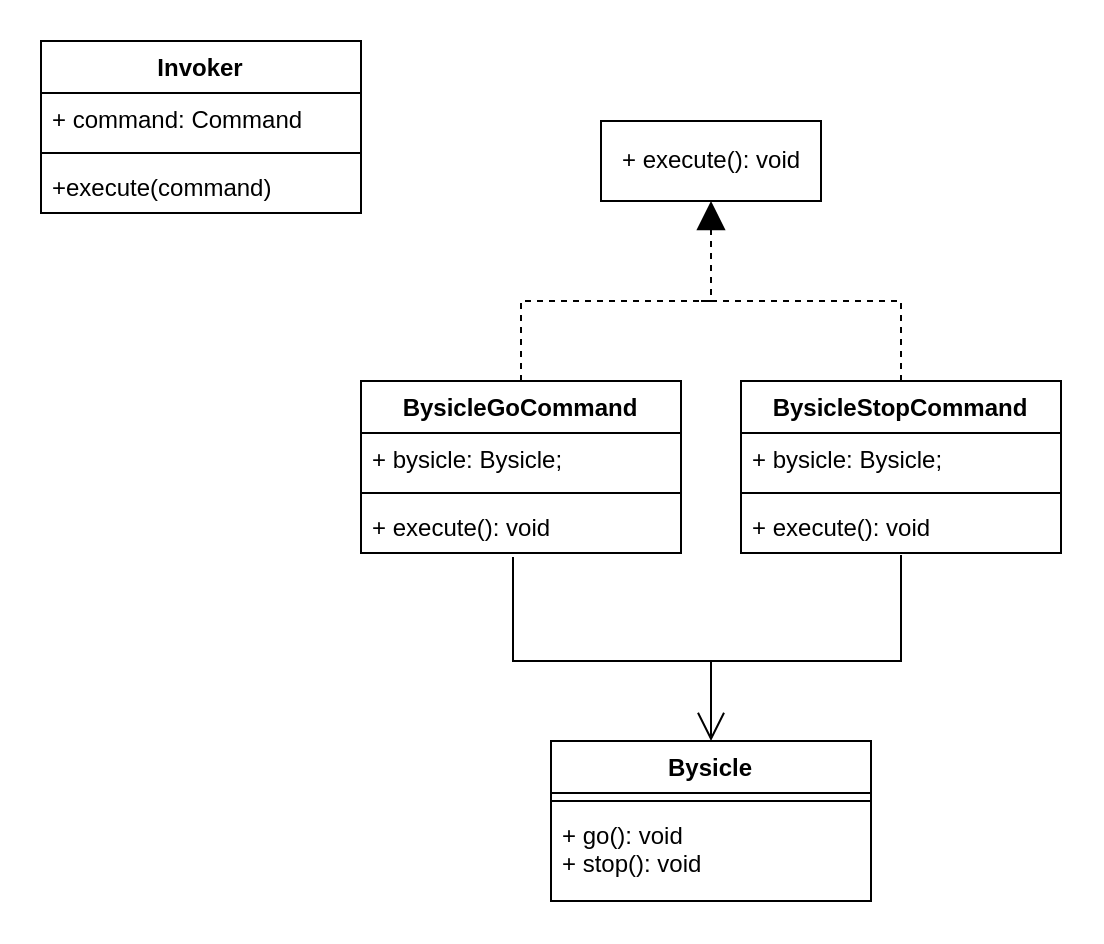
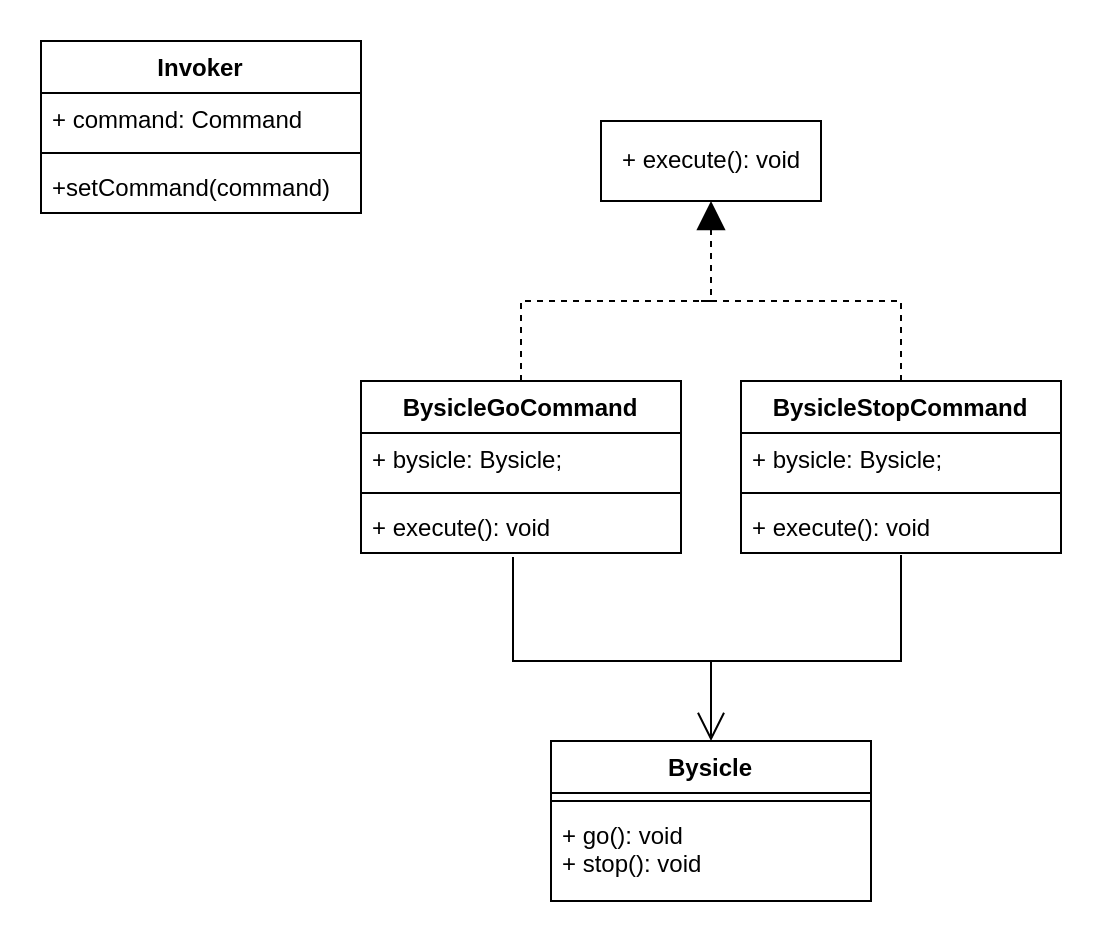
  <mxCell id="0" />
  <mxCell id="1" parent="0" />
  <mxCell id="2" value="BysicleGoCommand" style="swimlane;fontStyle=1;align=center;verticalAlign=top;childLayout=stackLayout;horizontal=1;startSize=26;horizontalStack=0;resizeParent=1;resizeParentMax=0;resizeLast=0;collapsible=1;marginBottom=0;" vertex="1" parent="1"><mxGeometry x="180" y="190" width="160" height="86" as="geometry" /></mxCell>
  <mxCell id="3" value="+ bysicle: Bysicle;" style="text;strokeColor=none;fillColor=none;align=left;verticalAlign=top;spacingLeft=4;spacingRight=4;overflow=hidden;rotatable=0;points=[[0,0.5],[1,0.5]];portConstraint=eastwest;" vertex="1" parent="2"><mxGeometry y="26" width="160" height="26" as="geometry" /></mxCell>
  <mxCell id="4" value="" style="line;strokeWidth=1;fillColor=none;align=left;verticalAlign=middle;spacingTop=-1;spacingLeft=3;spacingRight=3;rotatable=0;labelPosition=right;points=[];portConstraint=eastwest;" vertex="1" parent="2"><mxGeometry y="52" width="160" height="8" as="geometry" /></mxCell>
  <mxCell id="5" value="+ execute(): void" style="text;strokeColor=none;fillColor=none;align=left;verticalAlign=top;spacingLeft=4;spacingRight=4;overflow=hidden;rotatable=0;points=[[0,0.5],[1,0.5]];portConstraint=eastwest;" vertex="1" parent="2"><mxGeometry y="60" width="160" height="26" as="geometry" /></mxCell>
  <mxCell id="6" value="BysicleStopCommand" style="swimlane;fontStyle=1;align=center;verticalAlign=top;childLayout=stackLayout;horizontal=1;startSize=26;horizontalStack=0;resizeParent=1;resizeParentMax=0;resizeLast=0;collapsible=1;marginBottom=0;" vertex="1" parent="1"><mxGeometry x="370" y="190" width="160" height="86" as="geometry" /></mxCell>
  <mxCell id="7" value="+ bysicle: Bysicle;" style="text;strokeColor=none;fillColor=none;align=left;verticalAlign=top;spacingLeft=4;spacingRight=4;overflow=hidden;rotatable=0;points=[[0,0.5],[1,0.5]];portConstraint=eastwest;" vertex="1" parent="6"><mxGeometry y="26" width="160" height="26" as="geometry" /></mxCell>
  <mxCell id="8" value="" style="line;strokeWidth=1;fillColor=none;align=left;verticalAlign=middle;spacingTop=-1;spacingLeft=3;spacingRight=3;rotatable=0;labelPosition=right;points=[];portConstraint=eastwest;" vertex="1" parent="6"><mxGeometry y="52" width="160" height="8" as="geometry" /></mxCell>
  <mxCell id="9" value="+ execute(): void" style="text;strokeColor=none;fillColor=none;align=left;verticalAlign=top;spacingLeft=4;spacingRight=4;overflow=hidden;rotatable=0;points=[[0,0.5],[1,0.5]];portConstraint=eastwest;" vertex="1" parent="6"><mxGeometry y="60" width="160" height="26" as="geometry" /></mxCell>
  <mxCell id="10" value="" style="group" vertex="1" connectable="0" parent="1"><mxGeometry x="300" y="20" width="110" height="80" as="geometry" /></mxCell>
  <mxCell id="11" value="&lt;span style=&quot;text-align: left&quot;&gt;+ execute(): void&lt;/span&gt;" style="html=1;" vertex="1" parent="10"><mxGeometry y="40" width="110" height="40" as="geometry" /></mxCell>
  <mxCell id="12" value="" style="group" vertex="1" connectable="0" parent="1"><mxGeometry x="260" y="150" width="190" as="geometry" /></mxCell>
  <mxCell id="13" style="edgeStyle=orthogonalEdgeStyle;rounded=0;orthogonalLoop=1;jettySize=auto;html=1;exitX=0.5;exitY=0;exitDx=0;exitDy=0;dashed=1;endArrow=none;endFill=0;" edge="1" parent="12" source="6"><mxGeometry relative="1" as="geometry"><mxPoint x="90" as="targetPoint" /><Array as="points"><mxPoint x="190" /><mxPoint x="100" /></Array></mxGeometry></mxCell>
  <mxCell id="14" value="" style="endArrow=block;dashed=1;endFill=1;endSize=12;html=1;entryX=0.5;entryY=1;entryDx=0;entryDy=0;exitX=0.5;exitY=0;exitDx=0;exitDy=0;rounded=0;" edge="1" parent="12" source="2" target="11"><mxGeometry width="160" relative="1" as="geometry"><mxPoint x="-80" y="80" as="sourcePoint" /><mxPoint x="80" y="80" as="targetPoint" /><Array as="points"><mxPoint /><mxPoint x="95" /></Array></mxGeometry></mxCell>
  <mxCell id="15" value="Invoker" style="swimlane;fontStyle=1;align=center;verticalAlign=top;childLayout=stackLayout;horizontal=1;startSize=26;horizontalStack=0;resizeParent=1;resizeParentMax=0;resizeLast=0;collapsible=1;marginBottom=0;" vertex="1" parent="1"><mxGeometry x="20" y="20" width="160" height="86" as="geometry" /></mxCell>
  <mxCell id="16" value="+ command: Command" style="text;strokeColor=none;fillColor=none;align=left;verticalAlign=top;spacingLeft=4;spacingRight=4;overflow=hidden;rotatable=0;points=[[0,0.5],[1,0.5]];portConstraint=eastwest;" vertex="1" parent="15"><mxGeometry y="26" width="160" height="26" as="geometry" /></mxCell>
  <mxCell id="17" value="" style="line;strokeWidth=1;fillColor=none;align=left;verticalAlign=middle;spacingTop=-1;spacingLeft=3;spacingRight=3;rotatable=0;labelPosition=right;points=[];portConstraint=eastwest;" vertex="1" parent="15"><mxGeometry y="52" width="160" height="8" as="geometry" /></mxCell>
- <mxCell id="18" value="+execute(command)" style="text;strokeColor=none;fillColor=none;align=left;verticalAlign=top;spacingLeft=4;spacingRight=4;overflow=hidden;rotatable=0;points=[[0,0.5],[1,0.5]];portConstraint=eastwest;" vertex="1" parent="15"><mxGeometry y="60" width="160" height="26" as="geometry" /></mxCell>
+ <mxCell id="18" value="+setCommand(command)" style="text;strokeColor=none;fillColor=none;align=left;verticalAlign=top;spacingLeft=4;spacingRight=4;overflow=hidden;rotatable=0;points=[[0,0.5],[1,0.5]];portConstraint=eastwest;" vertex="1" parent="15"><mxGeometry y="60" width="160" height="26" as="geometry" /></mxCell>
  <mxCell id="19" value="Bysicle" style="swimlane;fontStyle=1;align=center;verticalAlign=top;childLayout=stackLayout;horizontal=1;startSize=26;horizontalStack=0;resizeParent=1;resizeParentMax=0;resizeLast=0;collapsible=1;marginBottom=0;" vertex="1" parent="1"><mxGeometry x="275" y="370" width="160" height="80" as="geometry" /></mxCell>
  <mxCell id="20" value="" style="line;strokeWidth=1;fillColor=none;align=left;verticalAlign=middle;spacingTop=-1;spacingLeft=3;spacingRight=3;rotatable=0;labelPosition=right;points=[];portConstraint=eastwest;" vertex="1" parent="19"><mxGeometry y="26" width="160" height="8" as="geometry" /></mxCell>
  <mxCell id="21" value="+ go(): void&#10;+ stop(): void" style="text;strokeColor=none;fillColor=none;align=left;verticalAlign=top;spacingLeft=4;spacingRight=4;overflow=hidden;rotatable=0;points=[[0,0.5],[1,0.5]];portConstraint=eastwest;" vertex="1" parent="19"><mxGeometry y="34" width="160" height="46" as="geometry" /></mxCell>
  <mxCell id="22" value="" style="endArrow=open;endFill=1;endSize=12;html=1;entryX=0.5;entryY=0;entryDx=0;entryDy=0;exitX=0.475;exitY=1.077;exitDx=0;exitDy=0;exitPerimeter=0;rounded=0;" edge="1" parent="1" source="5" target="19"><mxGeometry width="160" relative="1" as="geometry"><mxPoint x="270" y="230" as="sourcePoint" /><mxPoint x="430" y="230" as="targetPoint" /><Array as="points"><mxPoint x="256" y="330" /><mxPoint x="355" y="330" /></Array></mxGeometry></mxCell>
  <mxCell id="23" value="" style="endArrow=none;endFill=0;endSize=12;html=1;rounded=0;" edge="1" parent="1"><mxGeometry width="160" relative="1" as="geometry"><mxPoint x="450" y="277" as="sourcePoint" /><mxPoint x="350" y="330" as="targetPoint" /><Array as="points"><mxPoint x="450" y="330" /></Array></mxGeometry></mxCell>
